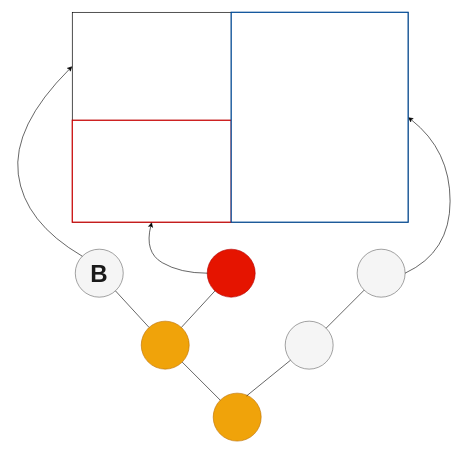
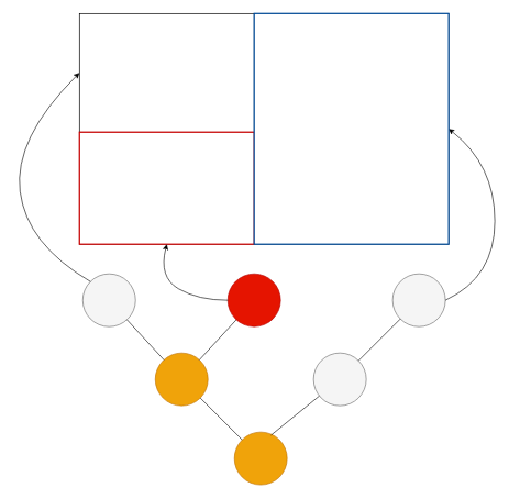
  <mxCell id="0" />
  <mxCell id="1" parent="0" />
  <mxCell id="2" value="" style="ellipse;whiteSpace=wrap;html=1;aspect=fixed;fillColor=#f0a30a;strokeColor=#BD7000;fontColor=#000000;" parent="1" vertex="1"><mxGeometry x="355" y="655" width="80" height="80" as="geometry" /></mxCell>
  <mxCell id="3" value="" style="ellipse;whiteSpace=wrap;html=1;aspect=fixed;fillColor=#f0a30a;strokeColor=#BD7000;fontColor=#000000;" parent="1" vertex="1"><mxGeometry x="235" y="535" width="80" height="80" as="geometry" /></mxCell>
  <mxCell id="4" value="" style="ellipse;whiteSpace=wrap;html=1;aspect=fixed;fillColor=#f5f5f5;strokeColor=#666666;fontColor=#333333;" parent="1" vertex="1"><mxGeometry x="475" y="535" width="80" height="80" as="geometry" /></mxCell>
  <mxCell id="5" value="" style="ellipse;whiteSpace=wrap;html=1;aspect=fixed;fillColor=#f5f5f5;strokeWidth=1;strokeColor=#666666;fontColor=#333333;" parent="1" vertex="1"><mxGeometry x="125" y="415" width="80" height="80" as="geometry" /></mxCell>
  <mxCell id="6" value="" style="ellipse;whiteSpace=wrap;html=1;aspect=fixed;fillColor=#e51400;strokeColor=#B20000;fontColor=#ffffff;" parent="1" vertex="1"><mxGeometry x="345" y="415" width="80" height="80" as="geometry" /></mxCell>
  <mxCell id="7" value="" style="ellipse;whiteSpace=wrap;html=1;aspect=fixed;fillColor=#f5f5f5;strokeColor=#666666;strokeWidth=1;fontColor=#333333;" parent="1" vertex="1"><mxGeometry x="595" y="415" width="80" height="80" as="geometry" /></mxCell>
  <mxCell id="8" value="" style="endArrow=none;html=1;endFill=0;" parent="1" source="2" target="3" edge="1"><mxGeometry width="50" height="50" relative="1" as="geometry"><mxPoint x="365" y="445" as="sourcePoint" /><mxPoint x="415" y="395" as="targetPoint" /></mxGeometry></mxCell>
  <mxCell id="9" value="" style="endArrow=none;html=1;endFill=0;" parent="1" source="3" target="5" edge="1"><mxGeometry width="50" height="50" relative="1" as="geometry"><mxPoint x="365" y="445" as="sourcePoint" /><mxPoint x="415" y="395" as="targetPoint" /></mxGeometry></mxCell>
  <mxCell id="10" value="" style="endArrow=none;html=1;endFill=0;" parent="1" source="3" target="6" edge="1"><mxGeometry width="50" height="50" relative="1" as="geometry"><mxPoint x="365" y="445" as="sourcePoint" /><mxPoint x="415" y="395" as="targetPoint" /></mxGeometry></mxCell>
  <mxCell id="11" value="" style="endArrow=none;html=1;exitX=0.696;exitY=0.058;exitDx=0;exitDy=0;exitPerimeter=0;endFill=0;" parent="1" source="2" target="4" edge="1"><mxGeometry width="50" height="50" relative="1" as="geometry"><mxPoint x="405" y="645" as="sourcePoint" /><mxPoint x="485" y="555" as="targetPoint" /></mxGeometry></mxCell>
  <mxCell id="12" value="" style="endArrow=none;html=1;endFill=0;" parent="1" source="4" target="7" edge="1"><mxGeometry width="50" height="50" relative="1" as="geometry"><mxPoint x="365" y="445" as="sourcePoint" /><mxPoint x="415" y="395" as="targetPoint" /></mxGeometry></mxCell>
  <mxCell id="13" value="" style="rounded=0;whiteSpace=wrap;html=1;" parent="1" vertex="1"><mxGeometry x="120" y="20" width="560" height="350" as="geometry" /></mxCell>
  <mxCell id="14" value="" style="rounded=0;whiteSpace=wrap;html=1;" parent="1" vertex="1"><mxGeometry x="120" y="20" width="265" height="180" as="geometry" /></mxCell>
  <mxCell id="15" value="" style="rounded=0;whiteSpace=wrap;html=1;strokeColor=#CC0000;strokeWidth=2;" parent="1" vertex="1"><mxGeometry x="120" y="200" width="265" height="170" as="geometry" /></mxCell>
  <mxCell id="16" value="" style="curved=1;endArrow=classic;html=1;exitX=0;exitY=0;exitDx=0;exitDy=0;entryX=0;entryY=0.5;entryDx=0;entryDy=0;" parent="1" source="5" target="14" edge="1"><mxGeometry width="50" height="50" relative="1" as="geometry"><mxPoint x="20" y="450" as="sourcePoint" /><mxPoint x="90" y="110" as="targetPoint" /><Array as="points"><mxPoint x="40" y="370" /><mxPoint x="20" y="210" /></Array></mxGeometry></mxCell>
  <mxCell id="17" value="" style="curved=1;endArrow=classic;html=1;exitX=0;exitY=0.5;exitDx=0;exitDy=0;entryX=0.5;entryY=1;entryDx=0;entryDy=0;" parent="1" source="6" target="15" edge="1"><mxGeometry width="50" height="50" relative="1" as="geometry"><mxPoint x="390" y="380" as="sourcePoint" /><mxPoint x="440" y="330" as="targetPoint" /><Array as="points"><mxPoint x="300" y="455" /><mxPoint x="240" y="420" /></Array></mxGeometry></mxCell>
  <mxCell id="18" value="" style="curved=1;endArrow=classic;html=1;entryX=1;entryY=0.5;entryDx=0;entryDy=0;exitX=1;exitY=0.5;exitDx=0;exitDy=0;" parent="1" source="7" target="13" edge="1"><mxGeometry width="50" height="50" relative="1" as="geometry"><mxPoint x="390" y="400" as="sourcePoint" /><mxPoint x="440" y="350" as="targetPoint" /><Array as="points"><mxPoint x="750" y="420" /><mxPoint x="750" y="250" /></Array></mxGeometry></mxCell>
  <mxCell id="19" value="" style="rounded=0;whiteSpace=wrap;html=1;strokeWidth=2;fontSize=26;strokeColor=#004C99;" parent="1" vertex="1"><mxGeometry x="385" y="20" width="295" height="350" as="geometry" /></mxCell>
- <mxCell id="20" value="B" style="text;html=1;align=center;verticalAlign=middle;whiteSpace=wrap;rounded=0;fontColor=#1A1A1A;fontSize=40;labelBorderColor=none;fontStyle=1" vertex="1" parent="1"><mxGeometry x="135" y="440" width="60" height="30" as="geometry" /></mxCell>
